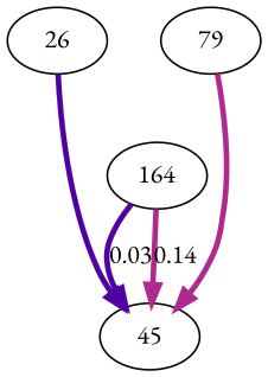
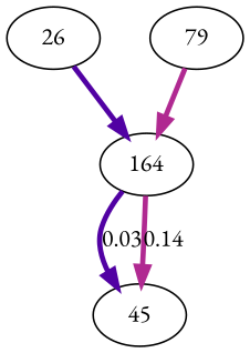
  digraph {
    fontname="EB Garamond"
    node [fontname="EB Garamond"]
    edge [color="#5101a3" fontname="EB Garamond" penwidth=3]
    n1 [label=26]
    164
    45
    79
-   n1 -> 45
+   n1 -> 164
    164 -> 45 [label=0.03]
    164 -> 45 [color="#b02991" label=0.14]
-   79 -> 45 [color="#b02991"]
+   79 -> 164 [color="#b02991"]
  }
